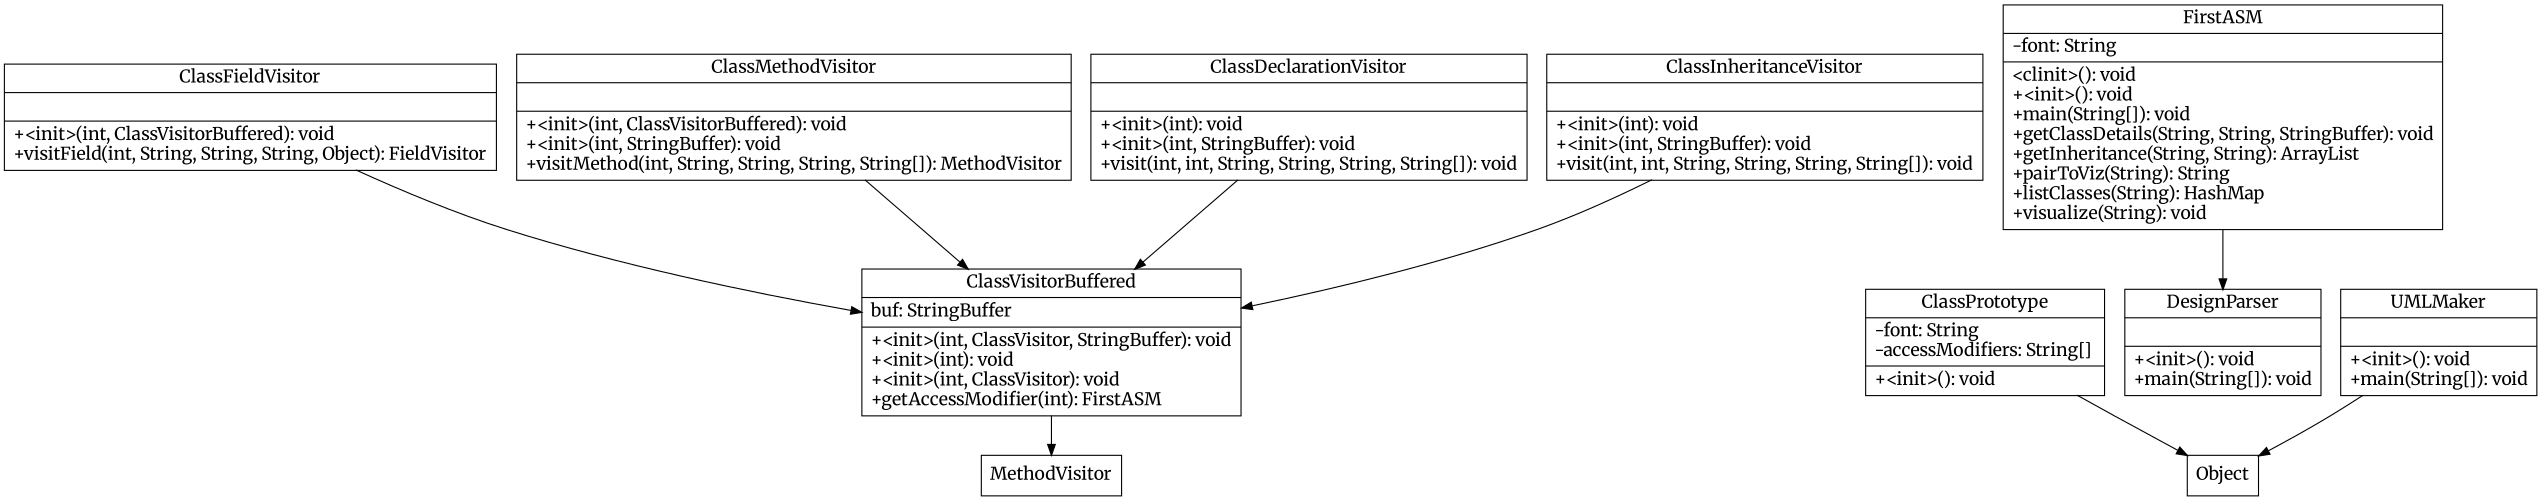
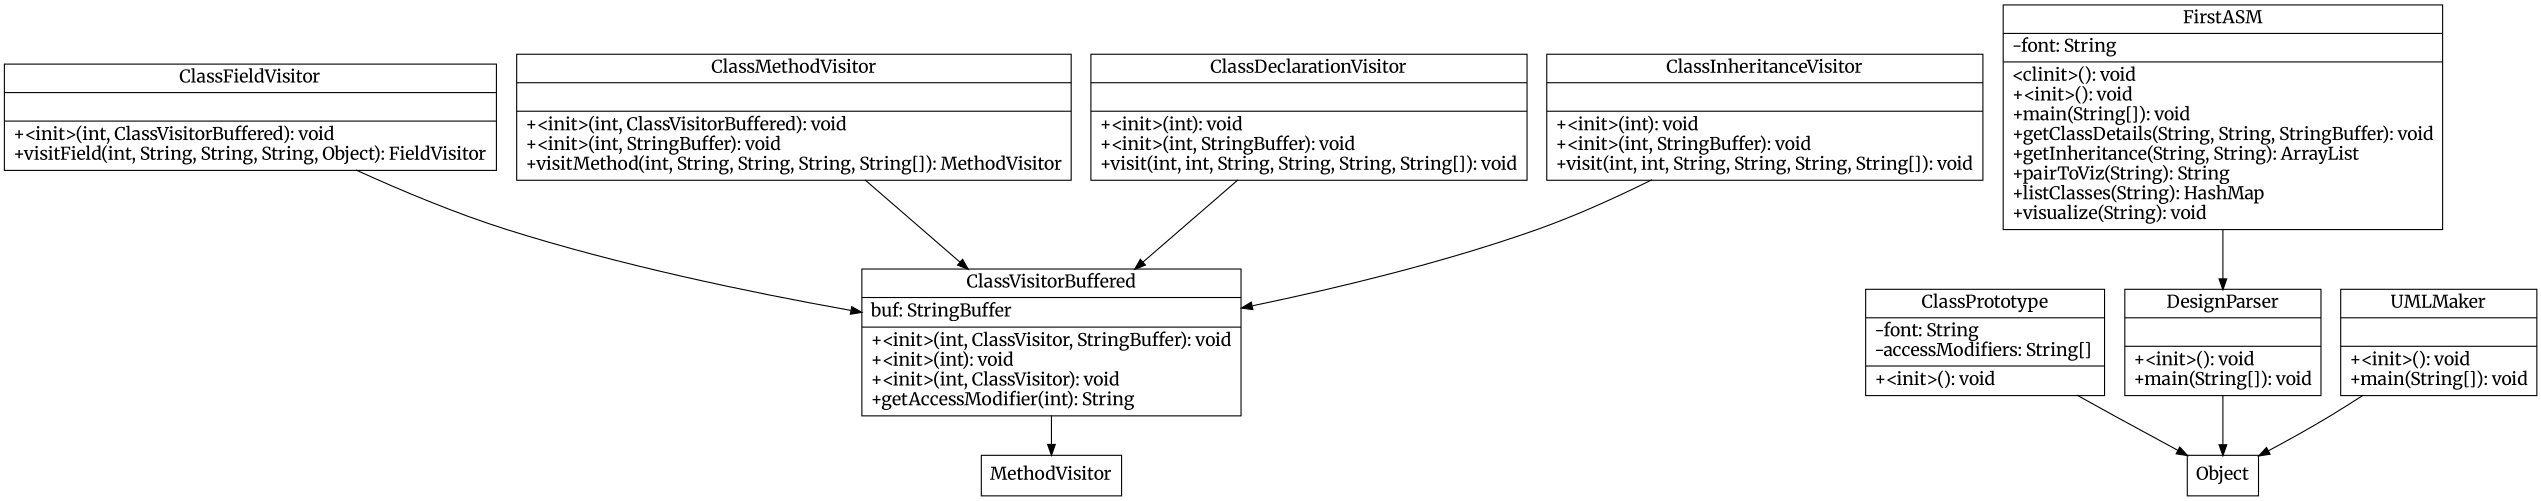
  digraph {
    fontname=Merriweather
    fontsize=16
    node [fontname=Merriweather fontsize=16 shape=record]
    edge [fontname=Merriweather fontsize=16 shape=onormal]
    n1 [label="{ClassFieldVisitor| | +\<init\>(int, ClassVisitorBuffered): void\l+visitField(int, String, String, String, Object): FieldVisitor\l}"]
-   n2 [label="{ClassVisitorBuffered|buf: StringBuffer \l | +\<init\>(int, ClassVisitor, StringBuffer): void\l+\<init\>(int): void\l+\<init\>(int, ClassVisitor): void\l+getAccessModifier(int): FirstASM\l}"]
+   n2 [label="{ClassVisitorBuffered|buf: StringBuffer \l | +\<init\>(int, ClassVisitor, StringBuffer): void\l+\<init\>(int): void\l+\<init\>(int, ClassVisitor): void\l+getAccessModifier(int): String\l}"]
    n3 [label=MethodVisitor]
    n4 [label="{ClassMethodVisitor| | +\<init\>(int, ClassVisitorBuffered): void\l+\<init\>(int, StringBuffer): void\l+visitMethod(int, String, String, String, String[]): MethodVisitor\l}"]
    n5 [label="{ClassPrototype|-font: String \l-accessModifiers: String[] \l | +\<init\>(): void\l}"]
    Object
    n7 [label="{FirstASM|-font: String \l | \<clinit\>(): void\l+\<init\>(): void\l+main(String[]): void\l+getClassDetails(String, String, StringBuffer): void\l+getInheritance(String, String): ArrayList\l+pairToViz(String): String\l+listClasses(String): HashMap\l+visualize(String): void\l}"]
    n8 [label="{DesignParser| | +\<init\>(): void\l+main(String[]): void\l}"]
    n9 [label="{ClassDeclarationVisitor| | +\<init\>(int): void\l+\<init\>(int, StringBuffer): void\l+visit(int, int, String, String, String, String[]): void\l}"]
    n10 [label="{ClassInheritanceVisitor| | +\<init\>(int): void\l+\<init\>(int, StringBuffer): void\l+visit(int, int, String, String, String, String[]): void\l}"]
    n11 [label="{UMLMaker| | +\<init\>(): void\l+main(String[]): void\l}"]
    n1 -> n2
    n2 -> n3
    n4 -> n2
    n5 -> Object
    n7 -> n8
+   n8 -> Object
    n9 -> n2
    n10 -> n2
    n11 -> Object
  }
